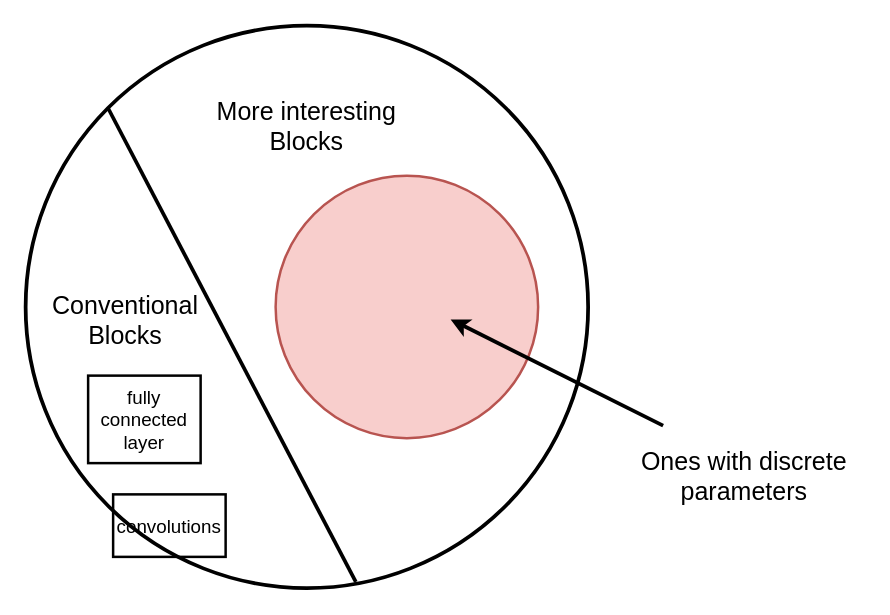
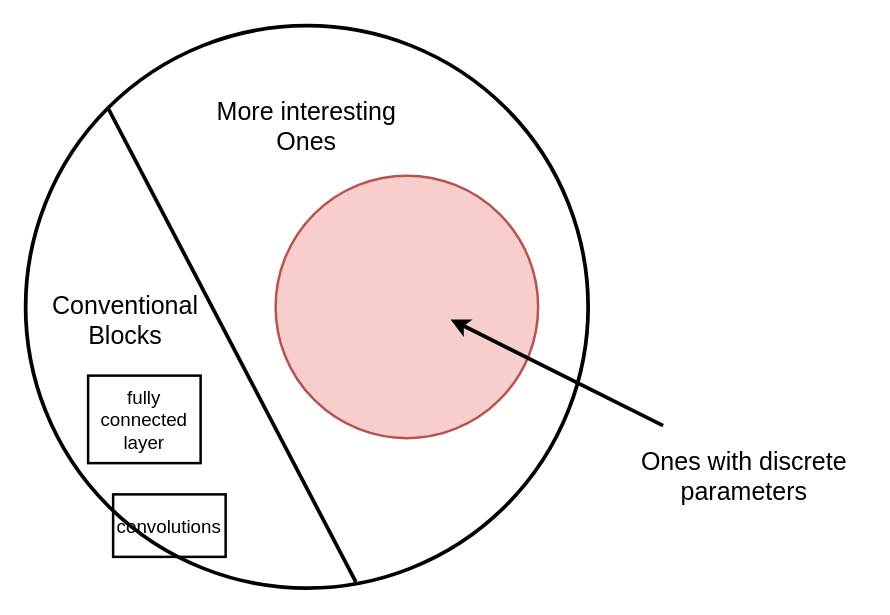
  <mxCell id="0" />
  <mxCell id="1" parent="0" />
  <mxCell id="2" value="" style="ellipse;whiteSpace=wrap;html=1;aspect=fixed;strokeWidth=3;" vertex="1" parent="1"><mxGeometry x="20" y="20" width="450" height="450" as="geometry" /></mxCell>
  <mxCell id="3" value="Conventional Blocks" style="text;html=1;strokeColor=none;fillColor=none;align=center;verticalAlign=middle;whiteSpace=wrap;rounded=0;fontSize=20;" vertex="1" parent="1"><mxGeometry x="80" y="245" width="40" height="20" as="geometry" /></mxCell>
  <mxCell id="4" value="" style="endArrow=none;html=1;entryX=0;entryY=0;entryDx=0;entryDy=0;exitX=0.587;exitY=0.989;exitDx=0;exitDy=0;exitPerimeter=0;strokeWidth=3;" edge="1" parent="1" source="2" target="2"><mxGeometry width="50" height="50" relative="1" as="geometry"><mxPoint x="430" y="410" as="sourcePoint" /><mxPoint x="480" y="360" as="targetPoint" /></mxGeometry></mxCell>
  <mxCell id="5" value="fully connected&lt;br&gt;layer" style="text;html=1;align=center;verticalAlign=middle;whiteSpace=wrap;rounded=0;fontSize=15;strokeColor=#000000;strokeWidth=2;" vertex="1" parent="1"><mxGeometry x="70" y="300" width="90" height="70" as="geometry" /></mxCell>
  <mxCell id="6" value="convolutions" style="text;html=1;align=center;verticalAlign=middle;whiteSpace=wrap;rounded=0;fontSize=15;strokeColor=#000000;strokeWidth=2;" vertex="1" parent="1"><mxGeometry x="90" y="395" width="90" height="50" as="geometry" /></mxCell>
- <mxCell id="7" value="More interesting Blocks" style="text;html=1;strokeColor=none;fillColor=none;align=center;verticalAlign=middle;whiteSpace=wrap;rounded=0;fontSize=20;" vertex="1" parent="1"><mxGeometry x="150" y="60" width="190" height="80" as="geometry" /></mxCell>
+ <mxCell id="7" value="More interesting Ones" style="text;html=1;strokeColor=none;fillColor=none;align=center;verticalAlign=middle;whiteSpace=wrap;rounded=0;fontSize=20;" vertex="1" parent="1"><mxGeometry x="150" y="60" width="190" height="80" as="geometry" /></mxCell>
  <mxCell id="8" value="" style="ellipse;whiteSpace=wrap;html=1;aspect=fixed;fontSize=15;fillColor=#f8cecc;strokeColor=#b85450;strokeWidth=2;" vertex="1" parent="1"><mxGeometry x="220" y="140" width="210" height="210" as="geometry" /></mxCell>
  <mxCell id="9" value="" style="endArrow=classic;html=1;fontSize=15;strokeWidth=3;" edge="1" parent="1"><mxGeometry width="50" height="50" relative="1" as="geometry"><mxPoint x="530" y="340" as="sourcePoint" /><mxPoint x="360" y="255" as="targetPoint" /></mxGeometry></mxCell>
  <mxCell id="10" value="Ones with discrete parameters" style="text;html=1;strokeColor=none;fillColor=none;align=center;verticalAlign=middle;whiteSpace=wrap;rounded=0;fontSize=20;" vertex="1" parent="1"><mxGeometry x="500" y="340" width="190" height="80" as="geometry" /></mxCell>
